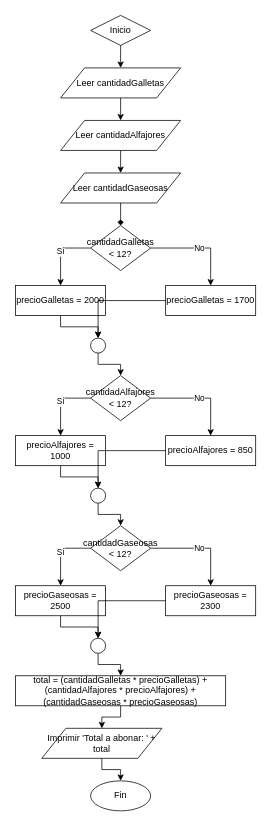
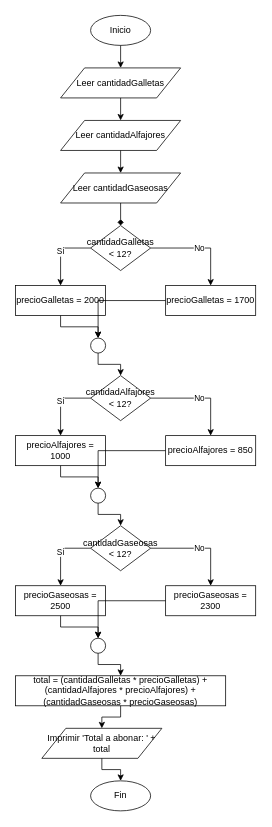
  <mxCell id="0" />
  <mxCell id="1" parent="0" />
- <mxCell id="2" value="Inicio" style="rhombus;whiteSpace=wrap;html=1;" vertex="1" parent="1"><mxGeometry x="120" y="20" width="80" height="40" as="geometry" /></mxCell>
+ <mxCell id="2" value="Inicio" style="ellipse;whiteSpace=wrap;html=1;" vertex="1" parent="1"><mxGeometry x="120" y="20" width="80" height="40" as="geometry" /></mxCell>
  <mxCell id="3" value="Leer cantidadGalletas" style="shape=parallelogram;whiteSpace=wrap;html=1;" vertex="1" parent="1"><mxGeometry x="80" y="90" width="160" height="40" as="geometry" /></mxCell>
  <mxCell id="4" value="Leer cantidadAlfajores" style="shape=parallelogram;whiteSpace=wrap;html=1;" vertex="1" parent="1"><mxGeometry x="80" y="160" width="160" height="40" as="geometry" /></mxCell>
  <mxCell id="5" value="Leer cantidadGaseosas" style="shape=parallelogram;whiteSpace=wrap;html=1;" vertex="1" parent="1"><mxGeometry x="80" y="230" width="160" height="40" as="geometry" /></mxCell>
  <mxCell id="6" value="cantidadGalletas &lt; 12?" style="rhombus;whiteSpace=wrap;html=1;" vertex="1" parent="1"><mxGeometry x="120" y="300" width="80" height="60" as="geometry" /></mxCell>
  <mxCell id="7" value="precioGalletas = 2000" style="rounded=0;whiteSpace=wrap;html=1;" vertex="1" parent="1"><mxGeometry x="20" y="380" width="120" height="40" as="geometry" /></mxCell>
  <mxCell id="8" value="precioGalletas = 1700" style="rounded=0;whiteSpace=wrap;html=1;" vertex="1" parent="1"><mxGeometry x="220" y="380" width="120" height="40" as="geometry" /></mxCell>
  <mxCell id="9" value="" style="ellipse;whiteSpace=wrap;html=1;aspect=fixed;" vertex="1" parent="1"><mxGeometry x="120" y="450" width="20" height="20" as="geometry" /></mxCell>
  <mxCell id="10" value="cantidadAlfajores &lt; 12?" style="rhombus;whiteSpace=wrap;html=1;" vertex="1" parent="1"><mxGeometry x="120" y="500" width="80" height="60" as="geometry" /></mxCell>
  <mxCell id="11" value="precioAlfajores = 1000" style="rounded=0;whiteSpace=wrap;html=1;" vertex="1" parent="1"><mxGeometry x="20" y="580" width="120" height="40" as="geometry" /></mxCell>
  <mxCell id="12" value="precioAlfajores = 850" style="rounded=0;whiteSpace=wrap;html=1;" vertex="1" parent="1"><mxGeometry x="220" y="580" width="120" height="40" as="geometry" /></mxCell>
  <mxCell id="13" value="" style="ellipse;whiteSpace=wrap;html=1;aspect=fixed;" vertex="1" parent="1"><mxGeometry x="120" y="650" width="20" height="20" as="geometry" /></mxCell>
  <mxCell id="14" value="cantidadGaseosas &lt; 12?" style="rhombus;whiteSpace=wrap;html=1;" vertex="1" parent="1"><mxGeometry x="120" y="700" width="80" height="60" as="geometry" /></mxCell>
  <mxCell id="15" value="precioGaseosas = 2500" style="rounded=0;whiteSpace=wrap;html=1;" vertex="1" parent="1"><mxGeometry x="20" y="780" width="120" height="40" as="geometry" /></mxCell>
  <mxCell id="16" value="precioGaseosas = 2300" style="rounded=0;whiteSpace=wrap;html=1;" vertex="1" parent="1"><mxGeometry x="220" y="780" width="120" height="40" as="geometry" /></mxCell>
  <mxCell id="17" value="" style="ellipse;whiteSpace=wrap;html=1;aspect=fixed;" vertex="1" parent="1"><mxGeometry x="120" y="850" width="20" height="20" as="geometry" /></mxCell>
  <mxCell id="18" value="total = (cantidadGalletas * precioGalletas) + (cantidadAlfajores * precioAlfajores) + (cantidadGaseosas * precioGaseosas)" style="rounded=0;whiteSpace=wrap;html=1;" vertex="1" parent="1"><mxGeometry x="20" y="900" width="280" height="40" as="geometry" /></mxCell>
  <mxCell id="19" value="Imprimir 'Total a abonar: ' + total" style="shape=parallelogram;whiteSpace=wrap;html=1;" vertex="1" parent="1"><mxGeometry x="55" y="970" width="160" height="40" as="geometry" /></mxCell>
  <mxCell id="20" value="Fin" style="ellipse;whiteSpace=wrap;html=1;" vertex="1" parent="1"><mxGeometry x="120" y="1040" width="80" height="40" as="geometry" /></mxCell>
  <mxCell id="21" style="edgeStyle=orthogonalEdgeStyle;rounded=0;html=1;" edge="1" parent="1" source="2" target="3"><mxGeometry relative="1" as="geometry" /></mxCell>
  <mxCell id="22" style="edgeStyle=orthogonalEdgeStyle;rounded=0;html=1;" edge="1" parent="1" source="3" target="4"><mxGeometry relative="1" as="geometry" /></mxCell>
  <mxCell id="23" style="edgeStyle=orthogonalEdgeStyle;rounded=0;html=1;" edge="1" parent="1" source="4" target="5"><mxGeometry relative="1" as="geometry" /></mxCell>
  <mxCell id="24" style="edgeStyle=orthogonalEdgeStyle;rounded=0;html=1;endArrow=diamond;" edge="1" parent="1" source="5" target="6"><mxGeometry relative="1" as="geometry" /></mxCell>
  <mxCell id="25" value="Sí" style="edgeStyle=orthogonalEdgeStyle;rounded=0;html=1;exitX=0;exitY=0.5;" edge="1" parent="1" source="6" target="7"><mxGeometry relative="1" as="geometry" /></mxCell>
  <mxCell id="26" value="No" style="edgeStyle=orthogonalEdgeStyle;rounded=0;html=1;exitX=1;exitY=0.5;" edge="1" parent="1" source="6" target="8"><mxGeometry relative="1" as="geometry" /></mxCell>
  <mxCell id="27" style="edgeStyle=orthogonalEdgeStyle;rounded=0;html=1;" edge="1" parent="1" source="7" target="9"><mxGeometry relative="1" as="geometry" /></mxCell>
  <mxCell id="28" style="edgeStyle=orthogonalEdgeStyle;rounded=0;html=1;" edge="1" parent="1" source="8" target="9"><mxGeometry relative="1" as="geometry" /></mxCell>
  <mxCell id="29" style="edgeStyle=orthogonalEdgeStyle;rounded=0;html=1;" edge="1" parent="1" source="9" target="10"><mxGeometry relative="1" as="geometry" /></mxCell>
  <mxCell id="30" value="Sí" style="edgeStyle=orthogonalEdgeStyle;rounded=0;html=1;exitX=0;exitY=0.5;" edge="1" parent="1" source="10" target="11"><mxGeometry relative="1" as="geometry" /></mxCell>
  <mxCell id="31" value="No" style="edgeStyle=orthogonalEdgeStyle;rounded=0;html=1;exitX=1;exitY=0.5;" edge="1" parent="1" source="10" target="12"><mxGeometry relative="1" as="geometry" /></mxCell>
  <mxCell id="32" style="edgeStyle=orthogonalEdgeStyle;rounded=0;html=1;" edge="1" parent="1" source="11" target="13"><mxGeometry relative="1" as="geometry" /></mxCell>
  <mxCell id="33" style="edgeStyle=orthogonalEdgeStyle;rounded=0;html=1;" edge="1" parent="1" source="12" target="13"><mxGeometry relative="1" as="geometry" /></mxCell>
  <mxCell id="34" style="edgeStyle=orthogonalEdgeStyle;rounded=0;html=1;" edge="1" parent="1" source="13" target="14"><mxGeometry relative="1" as="geometry" /></mxCell>
  <mxCell id="35" value="Sí" style="edgeStyle=orthogonalEdgeStyle;rounded=0;html=1;exitX=0;exitY=0.5;" edge="1" parent="1" source="14" target="15"><mxGeometry relative="1" as="geometry" /></mxCell>
  <mxCell id="36" value="No" style="edgeStyle=orthogonalEdgeStyle;rounded=0;html=1;exitX=1;exitY=0.5;" edge="1" parent="1" source="14" target="16"><mxGeometry relative="1" as="geometry" /></mxCell>
  <mxCell id="37" style="edgeStyle=orthogonalEdgeStyle;rounded=0;html=1;" edge="1" parent="1" source="15" target="17"><mxGeometry relative="1" as="geometry" /></mxCell>
  <mxCell id="38" style="edgeStyle=orthogonalEdgeStyle;rounded=0;html=1;" edge="1" parent="1" source="16" target="17"><mxGeometry relative="1" as="geometry" /></mxCell>
  <mxCell id="39" style="edgeStyle=orthogonalEdgeStyle;rounded=0;html=1;" edge="1" parent="1" source="17" target="18"><mxGeometry relative="1" as="geometry" /></mxCell>
  <mxCell id="40" style="edgeStyle=orthogonalEdgeStyle;rounded=0;html=1;" edge="1" parent="1" source="18" target="19"><mxGeometry relative="1" as="geometry" /></mxCell>
  <mxCell id="41" style="edgeStyle=orthogonalEdgeStyle;rounded=0;html=1;" edge="1" parent="1" source="19" target="20"><mxGeometry relative="1" as="geometry" /></mxCell>
